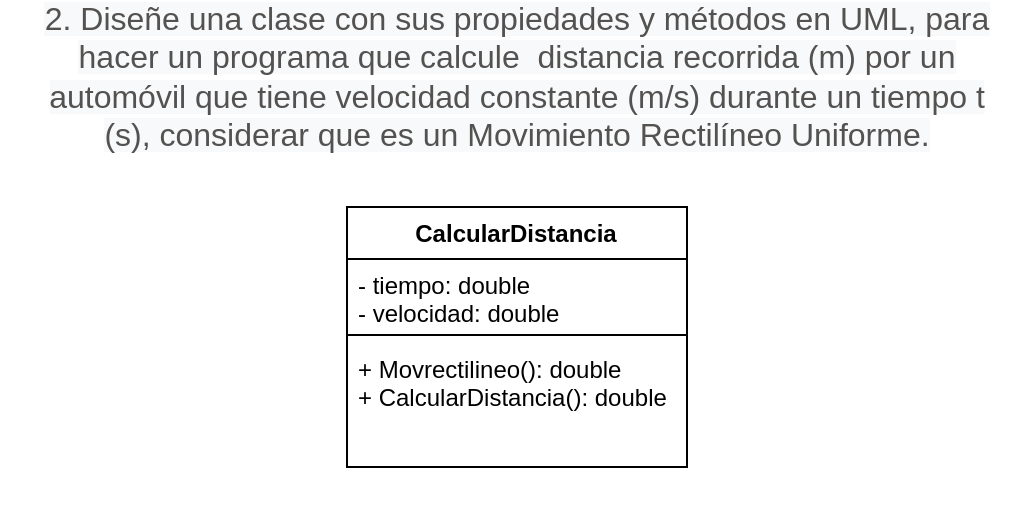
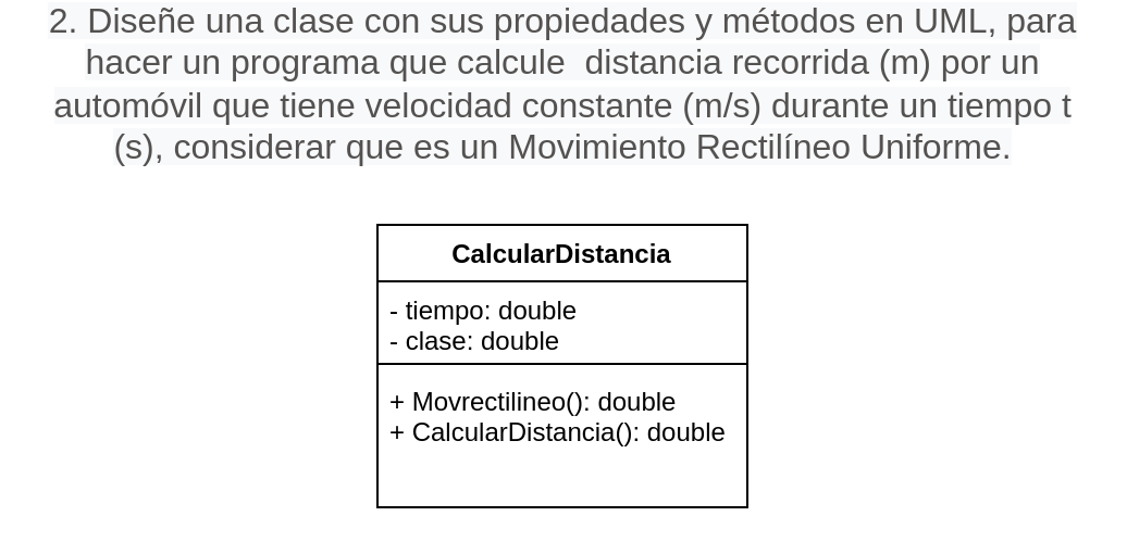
  <mxCell id="0" />
  <mxCell id="1" parent="0" />
  <mxCell id="2" value="&lt;font style=&quot;vertical-align: inherit;&quot;&gt;&lt;font style=&quot;vertical-align: inherit;&quot;&gt;CalcularDistancia&lt;/font&gt;&lt;/font&gt;" style="swimlane;fontStyle=1;align=center;verticalAlign=top;childLayout=stackLayout;horizontal=1;startSize=26;horizontalStack=0;resizeParent=1;resizeParentMax=0;resizeLast=0;collapsible=1;marginBottom=0;whiteSpace=wrap;html=1;" parent="1" vertex="1"><mxGeometry x="173" y="100" width="170" height="130" as="geometry" /></mxCell>
- <mxCell id="3" value="- tiempo: double&lt;div&gt;- velocidad: double&lt;/div&gt;" style="text;strokeColor=none;fillColor=none;align=left;verticalAlign=top;spacingLeft=4;spacingRight=4;overflow=hidden;rotatable=0;points=[[0,0.5],[1,0.5]];portConstraint=eastwest;whiteSpace=wrap;html=1;" parent="2" vertex="1"><mxGeometry y="26" width="170" height="34" as="geometry" /></mxCell>
+ <mxCell id="3" value="- tiempo: double&lt;div&gt;- clase: double&lt;/div&gt;" style="text;strokeColor=none;fillColor=none;align=left;verticalAlign=top;spacingLeft=4;spacingRight=4;overflow=hidden;rotatable=0;points=[[0,0.5],[1,0.5]];portConstraint=eastwest;whiteSpace=wrap;html=1;" parent="2" vertex="1"><mxGeometry y="26" width="170" height="34" as="geometry" /></mxCell>
  <mxCell id="4" value="" style="line;strokeWidth=1;fillColor=none;align=left;verticalAlign=middle;spacingTop=-1;spacingLeft=3;spacingRight=3;rotatable=0;labelPosition=right;points=[];portConstraint=eastwest;strokeColor=inherit;" parent="2" vertex="1"><mxGeometry y="60" width="170" height="8" as="geometry" /></mxCell>
  <mxCell id="5" value="+ Movrectilineo(): double&lt;div&gt;+ CalcularDistancia(): double&lt;/div&gt;" style="text;strokeColor=none;fillColor=none;align=left;verticalAlign=top;spacingLeft=4;spacingRight=4;overflow=hidden;rotatable=0;points=[[0,0.5],[1,0.5]];portConstraint=eastwest;whiteSpace=wrap;html=1;" parent="2" vertex="1"><mxGeometry y="68" width="170" height="62" as="geometry" /></mxCell>
  <mxCell id="6" value="&lt;span style=&quot;color: rgb(84, 82, 81); font-family: Montserrat, Arial, Helvetica, sans-serif; font-size: 16px; text-align: left; background-color: rgb(248, 249, 250);&quot;&gt;2. Diseñe una clase con sus propiedades y métodos en UML, para hacer un programa que calcule&amp;nbsp;&lt;/span&gt;&lt;span style=&quot;--tw-border-spacing-x: 0; --tw-border-spacing-y: 0; --tw-translate-x: 0; --tw-translate-y: 0; --tw-rotate: 0; --tw-skew-x: 0; --tw-skew-y: 0; --tw-scale-x: 1; --tw-scale-y: 1; --tw-pan-x: ; --tw-pan-y: ; --tw-pinch-zoom: ; --tw-scroll-snap-strictness: proximity; --tw-gradient-from-position: ; --tw-gradient-via-position: ; --tw-gradient-to-position: ; --tw-ordinal: ; --tw-slashed-zero: ; --tw-numeric-figure: ; --tw-numeric-spacing: ; --tw-numeric-fraction: ; --tw-ring-inset: ; --tw-ring-offset-width: 0px; --tw-ring-offset-color: #fff; --tw-ring-color: rgb(59 130 246 / 0.5); --tw-ring-offset-shadow: 0 0 #0000; --tw-ring-shadow: 0 0 #0000; --tw-shadow: 0 0 #0000; --tw-shadow-colored: 0 0 #0000; --tw-blur: ; --tw-brightness: ; --tw-contrast: ; --tw-grayscale: ; --tw-hue-rotate: ; --tw-invert: ; --tw-saturate: ; --tw-sepia: ; --tw-drop-shadow: ; --tw-backdrop-blur: ; --tw-backdrop-brightness: ; --tw-backdrop-contrast: ; --tw-backdrop-grayscale: ; --tw-backdrop-hue-rotate: ; --tw-backdrop-invert: ; --tw-backdrop-opacity: ; --tw-backdrop-saturate: ; --tw-backdrop-sepia: ; box-sizing: border-box; outline: none; font-family: Montserrat, Arial, Helvetica, sans-serif; color: rgb(84, 82, 81); font-size: 16px; text-align: left; background-color: rgb(248, 249, 250);&quot;&gt;&amp;nbsp;&lt;/span&gt;&lt;span style=&quot;color: rgb(84, 82, 81); font-family: Montserrat, Arial, Helvetica, sans-serif; font-size: 16px; text-align: left; background-color: rgb(248, 249, 250);&quot;&gt;distancia recorrida (m) por un automóvil que tiene velocidad constante (m/s) durante un tiempo t (s), considerar que es un Movimiento Rectilíneo Uniforme.&lt;/span&gt;" style="text;html=1;strokeColor=none;fillColor=none;align=center;verticalAlign=middle;whiteSpace=wrap;rounded=0;" vertex="1" parent="1"><mxGeometry x="20.5" y="20" width="475" height="30" as="geometry" /></mxCell>
